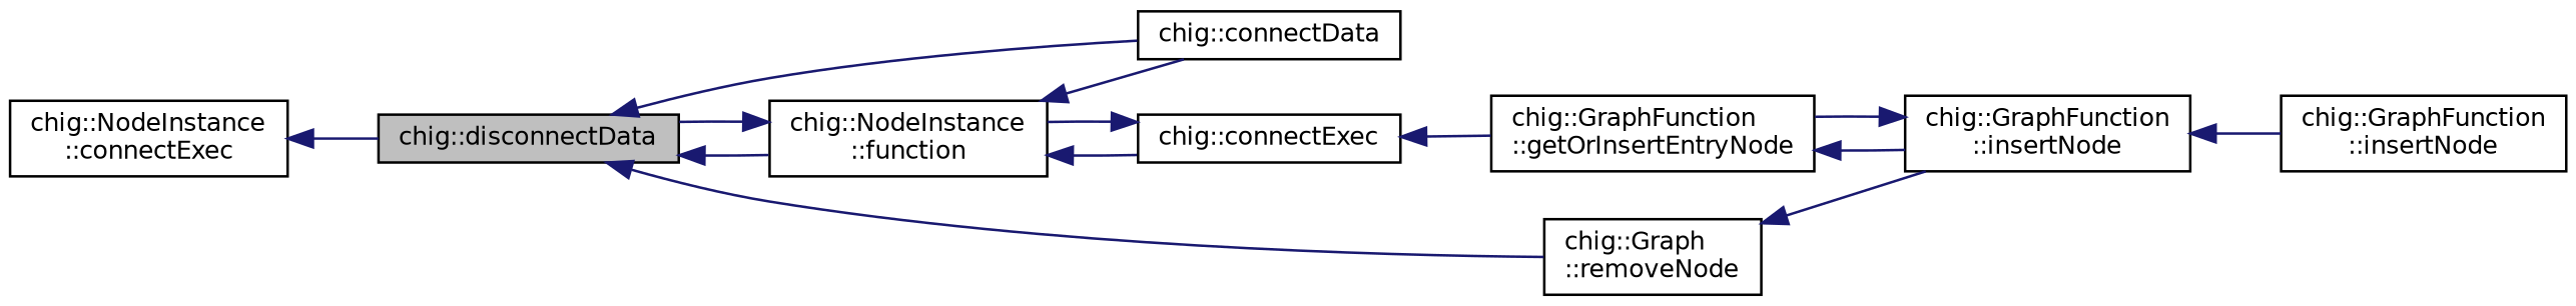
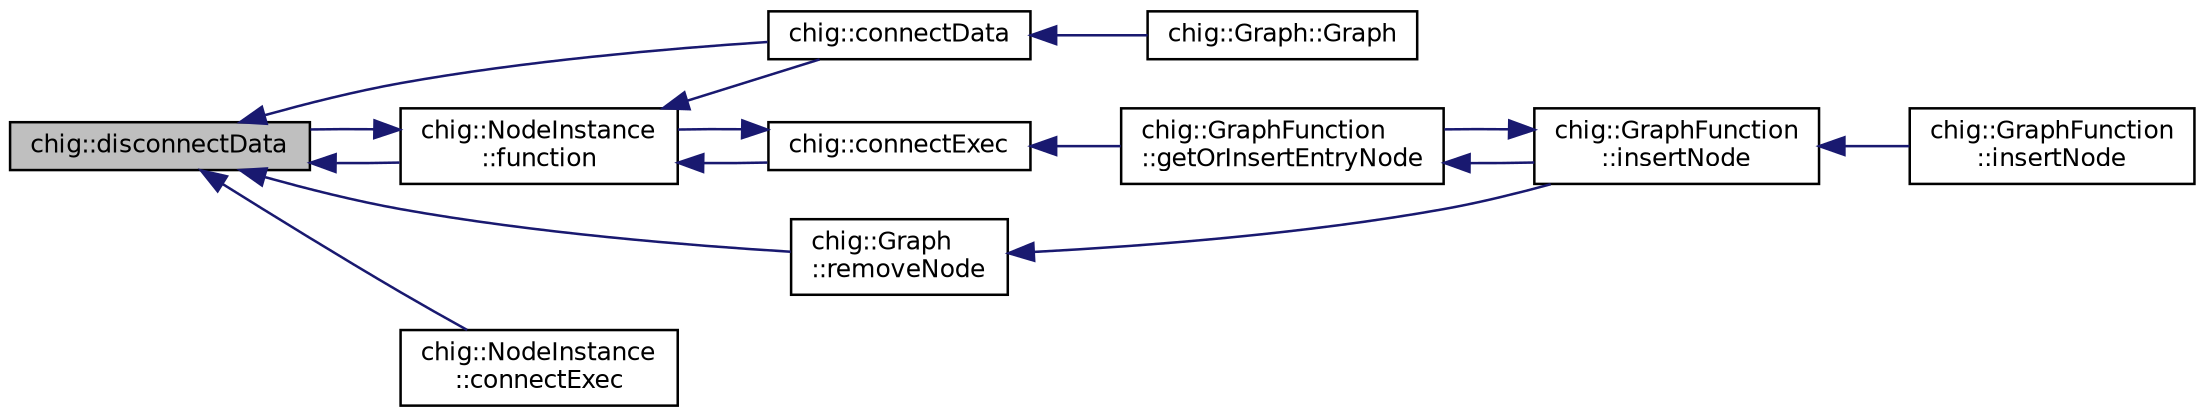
  digraph {
    rankdir=LR
    node [color=black fillcolor=white fontname=Helvetica fontsize=10 shape=record style=filled]
    edge [color=midnightblue dir=back fontname=Helvetica fontsize=10 labelfontname=Helvetica labelfontsize=10 style=solid]
    n1 [fillcolor=grey75 fontcolor=black height=0.2 label="chig::disconnectData" width=0.4]
    n2 [height=0.2 label="chig::connectData" width=0.4]
    n3 [height=0.2 label="chig::NodeInstance\l::function" width=0.4]
    n4 [height=0.2 label="chig::Graph\l::removeNode" width=0.4]
    n5 [height=0.2 label="chig::NodeInstance\l::connectExec" width=0.4]
+   n6 [height=0.2 label="chig::Graph::Graph" width=0.4]
    n7 [height=0.2 label="chig::connectExec" width=0.4]
    n8 [height=0.2 label="chig::GraphFunction\l::insertNode" width=0.4]
    n9 [height=0.2 label="chig::GraphFunction\l::getOrInsertEntryNode" width=0.4]
    n10 [height=0.2 label="chig::GraphFunction\l::insertNode" width=0.4]
    n1 -> n2
    n1 -> n3
    n1 -> n4
-   n5 -> n1
+   n1 -> n5
+   n2 -> n6
    n3 -> n1
    n3 -> n2
    n3 -> n7
    n4 -> n8
    n7 -> n3
    n7 -> n9
    n8 -> n9
    n8 -> n10
    n9 -> n8
  }
